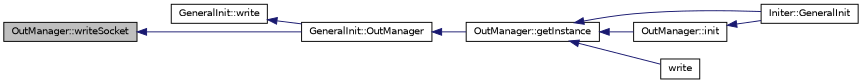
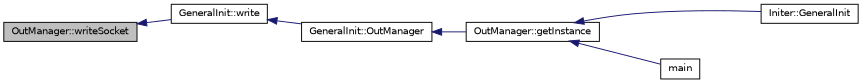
  digraph {
    rankdir=LR
    node [color=black fillcolor=white fontname=Helvetica fontsize=10 shape=record style=filled]
    edge [color=midnightblue dir=back fontname=Helvetica fontsize=10 labelfontname=Helvetica labelfontsize=10 style=solid]
    n1 [fillcolor=grey75 fontcolor=black height=0.2 label="OutManager::writeSocket" width=0.4]
    n2 [height=0.2 label="GeneralInit::write" width=0.4]
    n3 [height=0.2 label="GeneralInit::OutManager" width=0.4]
    n4 [height=0.2 label="OutManager::getInstance" width=0.4]
    n5 [height=0.2 label="Initer::GeneralInit" width=0.4]
-   n6 [height=0.2 label="OutManager::init" width=0.4]
-   n7 [height=0.2 label=write width=0.4]
-   n1 -> n3
+   n7 [height=0.2 label=main width=0.4]
+   n1 -> n2
    n2 -> n3
    n3 -> n4
    n4 -> n5
-   n4 -> n6
    n4 -> n7
-   n6 -> n5
  }
